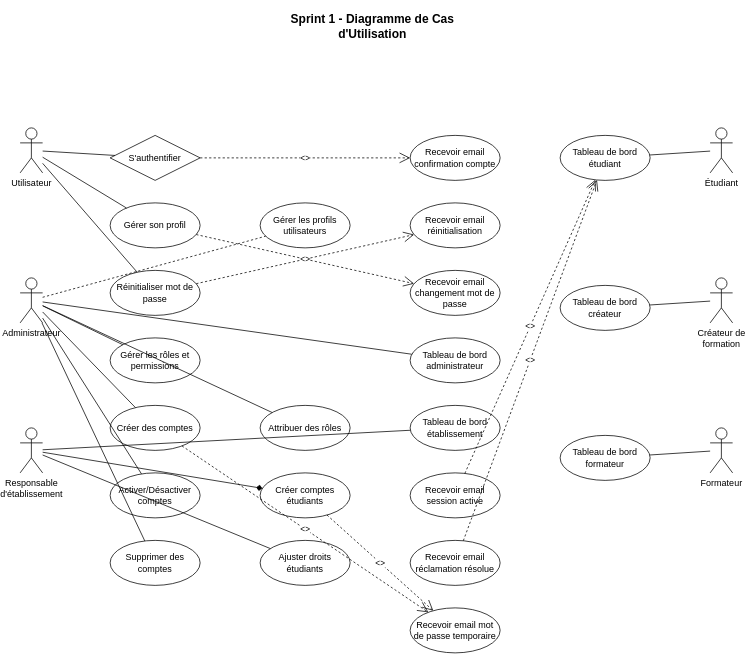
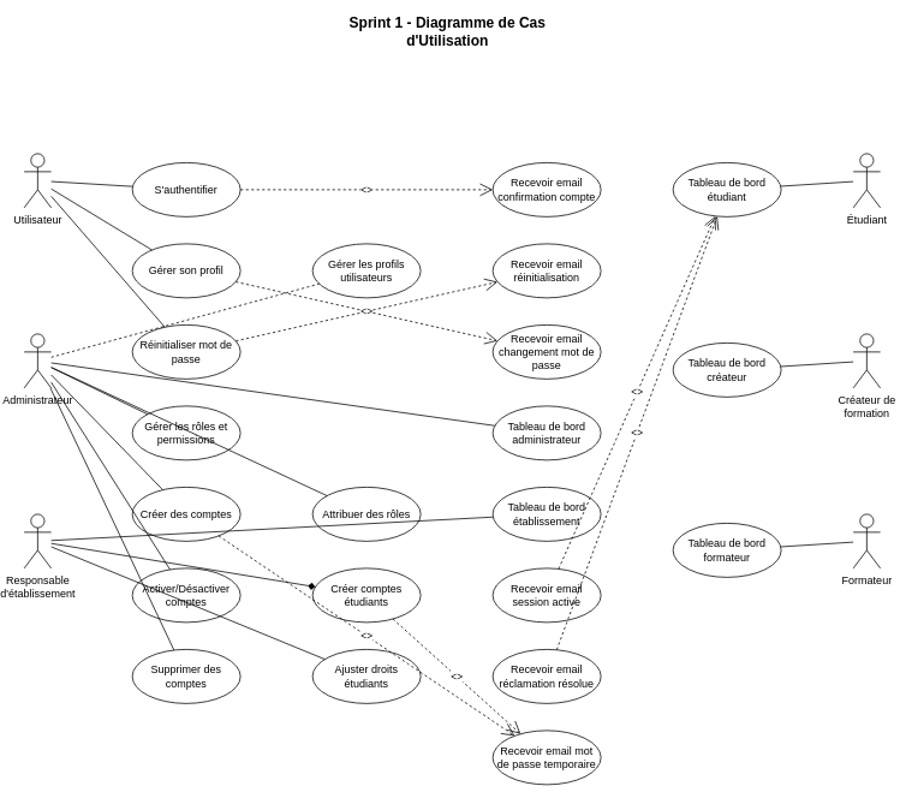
  <mxCell id="0" />
  <mxCell id="1" parent="0" />
  <mxCell id="2" value="Utilisateur" style="shape=umlActor;verticalLabelPosition=bottom;verticalAlign=top;html=1;" vertex="1" parent="1"><mxGeometry x="20" y="170" width="30" height="60" as="geometry" /></mxCell>
  <mxCell id="3" value="Administrateur" style="shape=umlActor;verticalLabelPosition=bottom;verticalAlign=top;html=1;" vertex="1" parent="1"><mxGeometry x="20" y="370" width="30" height="60" as="geometry" /></mxCell>
  <mxCell id="4" value="Responsable&#10;d'établissement" style="shape=umlActor;verticalLabelPosition=bottom;verticalAlign=top;html=1;" vertex="1" parent="1"><mxGeometry x="20" y="570" width="30" height="60" as="geometry" /></mxCell>
  <mxCell id="5" value="Étudiant" style="shape=umlActor;verticalLabelPosition=bottom;verticalAlign=top;html=1;" vertex="1" parent="1"><mxGeometry x="940" y="170" width="30" height="60" as="geometry" /></mxCell>
  <mxCell id="6" value="Créateur de&#10;formation" style="shape=umlActor;verticalLabelPosition=bottom;verticalAlign=top;html=1;" vertex="1" parent="1"><mxGeometry x="940" y="370" width="30" height="60" as="geometry" /></mxCell>
  <mxCell id="7" value="Formateur" style="shape=umlActor;verticalLabelPosition=bottom;verticalAlign=top;html=1;" vertex="1" parent="1"><mxGeometry x="940" y="570" width="30" height="60" as="geometry" /></mxCell>
- <mxCell id="8" value="S'authentifier" style="rhombus;whiteSpace=wrap;html=1;" vertex="1" parent="1"><mxGeometry x="140" y="180" width="120" height="60" as="geometry" /></mxCell>
+ <mxCell id="8" value="S'authentifier" style="ellipse;whiteSpace=wrap;html=1;" vertex="1" parent="1"><mxGeometry x="140" y="180" width="120" height="60" as="geometry" /></mxCell>
  <mxCell id="9" value="Gérer son profil" style="ellipse;whiteSpace=wrap;html=1;" vertex="1" parent="1"><mxGeometry x="140" y="270" width="120" height="60" as="geometry" /></mxCell>
  <mxCell id="10" value="Réinitialiser mot de passe" style="ellipse;whiteSpace=wrap;html=1;" vertex="1" parent="1"><mxGeometry x="140" y="360" width="120" height="60" as="geometry" /></mxCell>
  <mxCell id="11" value="Gérer les rôles et permissions" style="ellipse;whiteSpace=wrap;html=1;" vertex="1" parent="1"><mxGeometry x="140" y="450" width="120" height="60" as="geometry" /></mxCell>
  <mxCell id="12" value="Créer des comptes" style="ellipse;whiteSpace=wrap;html=1;" vertex="1" parent="1"><mxGeometry x="140" y="540" width="120" height="60" as="geometry" /></mxCell>
  <mxCell id="13" value="Activer/Désactiver comptes" style="ellipse;whiteSpace=wrap;html=1;" vertex="1" parent="1"><mxGeometry x="140" y="630" width="120" height="60" as="geometry" /></mxCell>
  <mxCell id="14" value="Supprimer des comptes" style="ellipse;whiteSpace=wrap;html=1;" vertex="1" parent="1"><mxGeometry x="140" y="720" width="120" height="60" as="geometry" /></mxCell>
  <mxCell id="15" value="Gérer les profils utilisateurs" style="ellipse;whiteSpace=wrap;html=1;" vertex="1" parent="1"><mxGeometry x="340" y="270" width="120" height="60" as="geometry" /></mxCell>
  <mxCell id="16" value="Attribuer des rôles" style="ellipse;whiteSpace=wrap;html=1;" vertex="1" parent="1"><mxGeometry x="340" y="540" width="120" height="60" as="geometry" /></mxCell>
  <mxCell id="17" value="Créer comptes étudiants" style="ellipse;whiteSpace=wrap;html=1;" vertex="1" parent="1"><mxGeometry x="340" y="630" width="120" height="60" as="geometry" /></mxCell>
  <mxCell id="18" value="Ajuster droits étudiants" style="ellipse;whiteSpace=wrap;html=1;" vertex="1" parent="1"><mxGeometry x="340" y="720" width="120" height="60" as="geometry" /></mxCell>
  <mxCell id="19" value="Tableau de bord administrateur" style="ellipse;whiteSpace=wrap;html=1;" vertex="1" parent="1"><mxGeometry x="540" y="450" width="120" height="60" as="geometry" /></mxCell>
  <mxCell id="20" value="Tableau de bord établissement" style="ellipse;whiteSpace=wrap;html=1;" vertex="1" parent="1"><mxGeometry x="540" y="540" width="120" height="60" as="geometry" /></mxCell>
  <mxCell id="21" value="Tableau de bord étudiant" style="ellipse;whiteSpace=wrap;html=1;" vertex="1" parent="1"><mxGeometry x="740" y="180" width="120" height="60" as="geometry" /></mxCell>
  <mxCell id="22" value="Tableau de bord créateur" style="ellipse;whiteSpace=wrap;html=1;" vertex="1" parent="1"><mxGeometry x="740" y="380" width="120" height="60" as="geometry" /></mxCell>
  <mxCell id="23" value="Tableau de bord formateur" style="ellipse;whiteSpace=wrap;html=1;" vertex="1" parent="1"><mxGeometry x="740" y="580" width="120" height="60" as="geometry" /></mxCell>
  <mxCell id="24" value="Recevoir email confirmation compte" style="ellipse;whiteSpace=wrap;html=1;" vertex="1" parent="1"><mxGeometry x="540" y="180" width="120" height="60" as="geometry" /></mxCell>
  <mxCell id="25" value="Recevoir email réinitialisation" style="ellipse;whiteSpace=wrap;html=1;" vertex="1" parent="1"><mxGeometry x="540" y="270" width="120" height="60" as="geometry" /></mxCell>
  <mxCell id="26" value="Recevoir email changement mot de passe" style="ellipse;whiteSpace=wrap;html=1;" vertex="1" parent="1"><mxGeometry x="540" y="360" width="120" height="60" as="geometry" /></mxCell>
  <mxCell id="27" value="Recevoir email session active" style="ellipse;whiteSpace=wrap;html=1;" vertex="1" parent="1"><mxGeometry x="540" y="630" width="120" height="60" as="geometry" /></mxCell>
  <mxCell id="28" value="Recevoir email réclamation résolue" style="ellipse;whiteSpace=wrap;html=1;" vertex="1" parent="1"><mxGeometry x="540" y="720" width="120" height="60" as="geometry" /></mxCell>
  <mxCell id="29" value="Recevoir email mot de passe temporaire" style="ellipse;whiteSpace=wrap;html=1;" vertex="1" parent="1"><mxGeometry x="540" y="810" width="120" height="60" as="geometry" /></mxCell>
  <mxCell id="30" value="" style="endArrow=none;html=1;rounded=0;" edge="1" parent="1" source="2" target="8"><mxGeometry width="50" height="50" relative="1" as="geometry"><mxPoint x="230" y="210" as="sourcePoint" /><mxPoint x="280" y="160" as="targetPoint" /></mxGeometry></mxCell>
  <mxCell id="31" value="" style="endArrow=none;html=1;rounded=0;" edge="1" parent="1" source="2" target="9"><mxGeometry width="50" height="50" relative="1" as="geometry"><mxPoint x="230" y="210" as="sourcePoint" /><mxPoint x="280" y="160" as="targetPoint" /></mxGeometry></mxCell>
  <mxCell id="32" value="" style="endArrow=none;html=1;rounded=0;" edge="1" parent="1" source="2" target="10"><mxGeometry width="50" height="50" relative="1" as="geometry"><mxPoint x="230" y="210" as="sourcePoint" /><mxPoint x="280" y="160" as="targetPoint" /></mxGeometry></mxCell>
  <mxCell id="33" value="" style="endArrow=none;html=1;rounded=0;" edge="1" parent="1" source="3" target="11"><mxGeometry width="50" height="50" relative="1" as="geometry"><mxPoint x="230" y="210" as="sourcePoint" /><mxPoint x="280" y="160" as="targetPoint" /></mxGeometry></mxCell>
  <mxCell id="34" value="" style="endArrow=none;html=1;rounded=0;" edge="1" parent="1" source="3" target="12"><mxGeometry width="50" height="50" relative="1" as="geometry"><mxPoint x="230" y="210" as="sourcePoint" /><mxPoint x="280" y="160" as="targetPoint" /></mxGeometry></mxCell>
  <mxCell id="35" value="" style="endArrow=none;html=1;rounded=0;" edge="1" parent="1" source="3" target="13"><mxGeometry width="50" height="50" relative="1" as="geometry"><mxPoint x="230" y="210" as="sourcePoint" /><mxPoint x="280" y="160" as="targetPoint" /></mxGeometry></mxCell>
  <mxCell id="36" value="" style="endArrow=none;html=1;rounded=0;" edge="1" parent="1" source="3" target="14"><mxGeometry width="50" height="50" relative="1" as="geometry"><mxPoint x="230" y="210" as="sourcePoint" /><mxPoint x="280" y="160" as="targetPoint" /></mxGeometry></mxCell>
  <mxCell id="37" value="" style="endArrow=none;html=1;rounded=0;dashed=1;" edge="1" parent="1" source="3" target="15"><mxGeometry width="50" height="50" relative="1" as="geometry"><mxPoint x="230" y="210" as="sourcePoint" /><mxPoint x="280" y="160" as="targetPoint" /></mxGeometry></mxCell>
  <mxCell id="38" value="" style="endArrow=none;html=1;rounded=0;" edge="1" parent="1" source="3" target="16"><mxGeometry width="50" height="50" relative="1" as="geometry"><mxPoint x="230" y="210" as="sourcePoint" /><mxPoint x="280" y="160" as="targetPoint" /></mxGeometry></mxCell>
  <mxCell id="39" value="" style="endArrow=none;html=1;rounded=0;" edge="1" parent="1" source="3" target="19"><mxGeometry width="50" height="50" relative="1" as="geometry"><mxPoint x="230" y="210" as="sourcePoint" /><mxPoint x="280" y="160" as="targetPoint" /></mxGeometry></mxCell>
  <mxCell id="40" value="" style="endArrow=diamond;html=1;rounded=0;" edge="1" parent="1" source="4" target="17"><mxGeometry width="50" height="50" relative="1" as="geometry"><mxPoint x="230" y="210" as="sourcePoint" /><mxPoint x="280" y="160" as="targetPoint" /></mxGeometry></mxCell>
  <mxCell id="41" value="" style="endArrow=none;html=1;rounded=0;" edge="1" parent="1" source="4" target="18"><mxGeometry width="50" height="50" relative="1" as="geometry"><mxPoint x="230" y="210" as="sourcePoint" /><mxPoint x="280" y="160" as="targetPoint" /></mxGeometry></mxCell>
  <mxCell id="42" value="" style="endArrow=none;html=1;rounded=0;" edge="1" parent="1" source="4" target="20"><mxGeometry width="50" height="50" relative="1" as="geometry"><mxPoint x="230" y="210" as="sourcePoint" /><mxPoint x="280" y="160" as="targetPoint" /></mxGeometry></mxCell>
  <mxCell id="43" value="" style="endArrow=none;html=1;rounded=0;" edge="1" parent="1" source="5" target="21"><mxGeometry width="50" height="50" relative="1" as="geometry"><mxPoint x="230" y="210" as="sourcePoint" /><mxPoint x="280" y="160" as="targetPoint" /></mxGeometry></mxCell>
  <mxCell id="44" value="" style="endArrow=none;html=1;rounded=0;" edge="1" parent="1" source="6" target="22"><mxGeometry width="50" height="50" relative="1" as="geometry"><mxPoint x="230" y="210" as="sourcePoint" /><mxPoint x="280" y="160" as="targetPoint" /></mxGeometry></mxCell>
  <mxCell id="45" value="" style="endArrow=none;html=1;rounded=0;" edge="1" parent="1" source="7" target="23"><mxGeometry width="50" height="50" relative="1" as="geometry"><mxPoint x="230" y="210" as="sourcePoint" /><mxPoint x="280" y="160" as="targetPoint" /></mxGeometry></mxCell>
  <mxCell id="46" value="&lt;&lt;include&gt;&gt;" style="endArrow=open;endSize=12;dashed=1;html=1;rounded=0;" edge="1" parent="1" source="8" target="24"><mxGeometry width="160" relative="1" as="geometry"><mxPoint x="260" y="210" as="sourcePoint" /><mxPoint x="420" y="160" as="targetPoint" /></mxGeometry></mxCell>
  <mxCell id="47" value="&lt;&lt;include&gt;&gt;" style="endArrow=open;endSize=12;dashed=1;html=1;rounded=0;" edge="1" parent="1" source="10" target="25"><mxGeometry width="160" relative="1" as="geometry"><mxPoint x="260" y="210" as="sourcePoint" /><mxPoint x="420" y="160" as="targetPoint" /></mxGeometry></mxCell>
  <mxCell id="48" value="&lt;&lt;include&gt;&gt;" style="endArrow=open;endSize=12;dashed=1;html=1;rounded=0;" edge="1" parent="1" source="9" target="26"><mxGeometry width="160" relative="1" as="geometry"><mxPoint x="260" y="210" as="sourcePoint" /><mxPoint x="420" y="160" as="targetPoint" /></mxGeometry></mxCell>
  <mxCell id="49" value="&lt;&lt;extend&gt;&gt;" style="endArrow=open;endSize=12;dashed=1;html=1;rounded=0;" edge="1" parent="1" source="27" target="21"><mxGeometry width="160" relative="1" as="geometry"><mxPoint x="260" y="210" as="sourcePoint" /><mxPoint x="420" y="160" as="targetPoint" /></mxGeometry></mxCell>
  <mxCell id="50" value="&lt;&lt;extend&gt;&gt;" style="endArrow=open;endSize=12;dashed=1;html=1;rounded=0;" edge="1" parent="1" source="28" target="21"><mxGeometry width="160" relative="1" as="geometry"><mxPoint x="260" y="210" as="sourcePoint" /><mxPoint x="420" y="160" as="targetPoint" /></mxGeometry></mxCell>
  <mxCell id="51" value="&lt;&lt;include&gt;&gt;" style="endArrow=open;endSize=12;dashed=1;html=1;rounded=0;" edge="1" parent="1" source="12" target="29"><mxGeometry width="160" relative="1" as="geometry"><mxPoint x="260" y="210" as="sourcePoint" /><mxPoint x="420" y="160" as="targetPoint" /></mxGeometry></mxCell>
  <mxCell id="52" value="&lt;&lt;include&gt;&gt;" style="endArrow=open;endSize=12;dashed=1;html=1;rounded=0;" edge="1" parent="1" source="17" target="29"><mxGeometry width="160" relative="1" as="geometry"><mxPoint x="260" y="210" as="sourcePoint" /><mxPoint x="420" y="160" as="targetPoint" /></mxGeometry></mxCell>
  <mxCell id="53" value="Sprint 1 - Diagramme de Cas d'Utilisation" style="text;html=1;strokeColor=none;fillColor=none;align=center;verticalAlign=middle;whiteSpace=wrap;rounded=0;fontSize=16;fontStyle=1;" vertex="1" parent="1"><mxGeometry x="340" y="20" width="300" height="30" as="geometry" /></mxCell>
